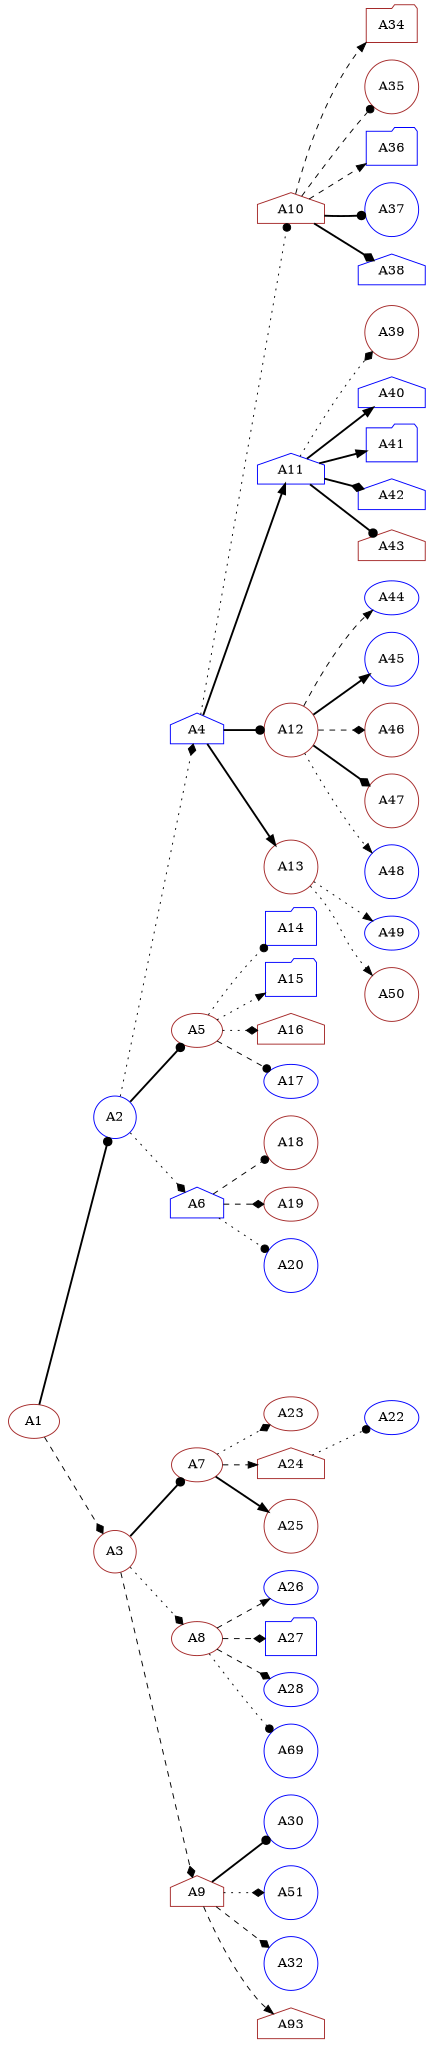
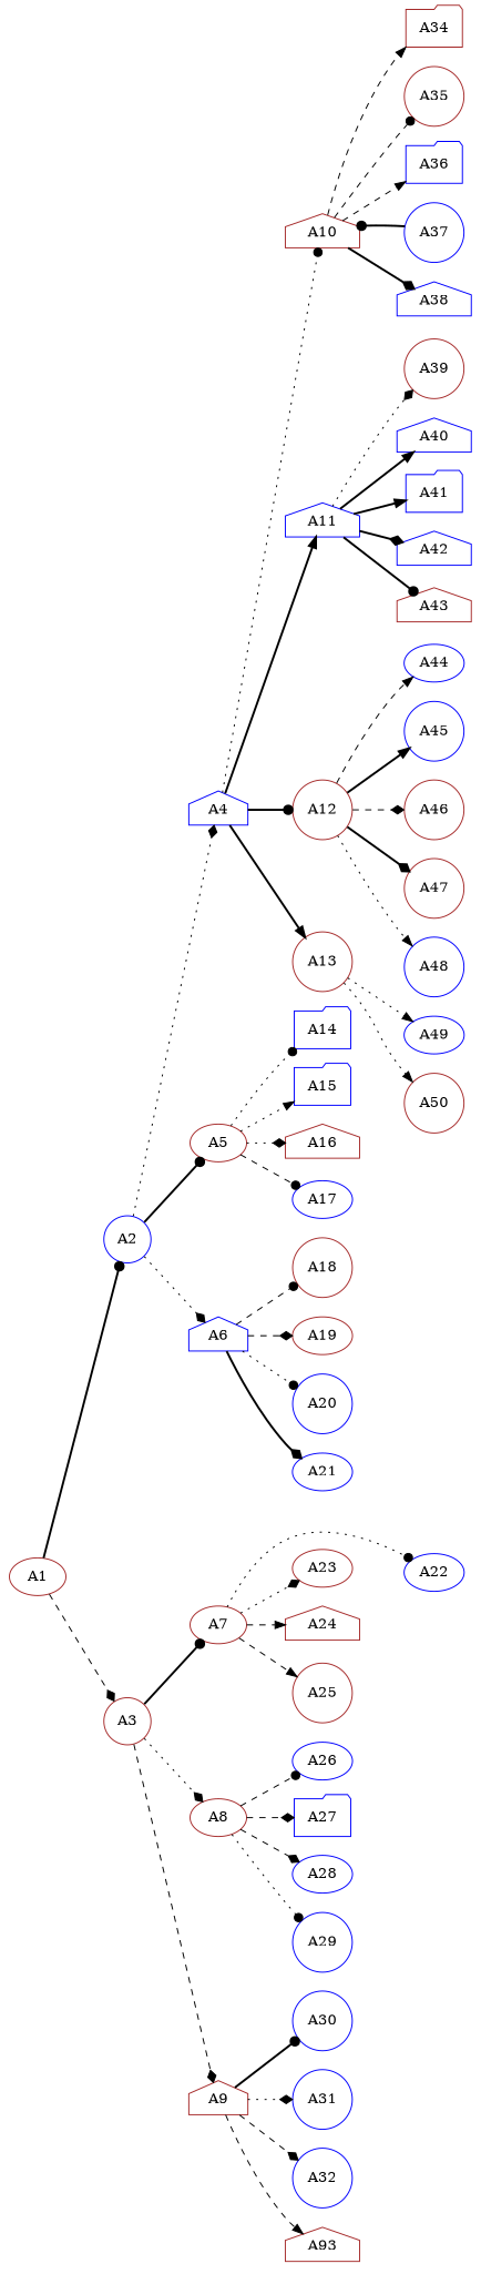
  digraph {
    rankdir=LR
    node [color=blue shape=circle]
    edge [arrowhead=diamond style=dashed]
    A1 [color=brown shape=ellipse]
    A2
    A3 [color=brown]
    A4 [shape=house]
    A5 [color=brown shape=ellipse]
    A6 [shape=house]
    A7 [color=brown shape=ellipse]
    A8 [color=brown shape=ellipse]
    A9 [color=brown shape=house]
    A10 [color=brown shape=house]
    A11 [shape=house]
    A12 [color=brown]
    A13 [color=brown]
    A14 [shape=folder]
    A15 [shape=folder]
    A16 [color=brown shape=house]
    A17 [shape=ellipse]
    A18 [color=brown]
    A19 [color=brown shape=ellipse]
    A20
+   A21 [shape=ellipse]
    A34 [color=brown shape=folder]
    A35 [color=brown]
    A36 [shape=folder]
    A37
    A38 [shape=house]
    A39 [color=brown]
    A40 [shape=house]
    A41 [shape=folder]
    A42 [shape=house]
    A43 [color=brown shape=house]
    A44 [shape=ellipse]
    A45
    A46 [color=brown]
    A47 [color=brown]
    A48
    A49 [shape=ellipse]
    A50 [color=brown]
    A22 [shape=ellipse]
    A23 [color=brown shape=ellipse]
    A24 [color=brown shape=house]
    A25 [color=brown]
    A26 [shape=ellipse]
    A27 [shape=folder]
    A28 [shape=ellipse]
-   A29 [label=A69]
+   A29
    A30
-   A31 [label=A51]
+   A31
    A32
    n50 [color=brown label=A93 shape=house]
    A1 -> A2 [arrowhead=dot style=bold]
    A1 -> A3
    A2 -> A4 [style=dotted]
    A2 -> A5 [arrowhead=dot style=bold]
    A2 -> A6 [style=dotted]
    A3 -> A7 [arrowhead=dot style=bold]
    A3 -> A8 [style=dotted]
    A3 -> A9
    A4 -> A10 [arrowhead=dot style=dotted]
    A4 -> A11 [arrowhead=normal style=bold]
    A4 -> A12 [arrowhead=dot style=bold]
    A4 -> A13 [arrowhead=normal style=bold]
    A5 -> A14 [arrowhead=dot style=dotted]
    A5 -> A15 [arrowhead=normal style=dotted]
    A5 -> A16 [style=dotted]
    A5 -> A17 [arrowhead=dot]
    A6 -> A18 [arrowhead=dot]
    A6 -> A19
    A6 -> A20 [arrowhead=dot style=dotted]
-   A24 -> A22 [arrowhead=dot style=dotted]
+   A6 -> A21 [style=bold]
+   A7 -> A22 [arrowhead=dot style=dotted]
    A7 -> A23 [style=dotted]
    A7 -> A24 [arrowhead=normal]
-   A7 -> A25 [arrowhead=normal style=bold]
-   A8 -> A26 [arrowhead=normal]
+   A7 -> A25 [arrowhead=normal]
+   A8 -> A26 [arrowhead=dot]
    A8 -> A27
    A8 -> A28
    A8 -> A29 [arrowhead=dot style=dotted]
    A9 -> A30 [arrowhead=dot style=bold]
    A9 -> A31 [style=dotted]
    A9 -> A32
    A9 -> n50 [arrowhead=normal]
    A10 -> A34 [arrowhead=normal]
    A10 -> A35 [arrowhead=dot]
    A10 -> A36 [arrowhead=normal]
-   A10 -> A37 [arrowhead=dot style=bold]
+   A37 -> A10 [arrowhead=dot style=bold]
    A10 -> A38 [style=bold]
    A11 -> A39 [style=dotted]
    A11 -> A40 [arrowhead=normal style=bold]
    A11 -> A41 [arrowhead=normal style=bold]
    A11 -> A42 [style=bold]
    A11 -> A43 [arrowhead=dot style=bold]
    A12 -> A44 [arrowhead=normal]
    A12 -> A45 [arrowhead=normal style=bold]
    A12 -> A46
    A12 -> A47 [style=bold]
    A12 -> A48 [arrowhead=normal style=dotted]
    A13 -> A49 [arrowhead=normal style=dotted]
    A13 -> A50 [arrowhead=normal style=dotted]
  }
